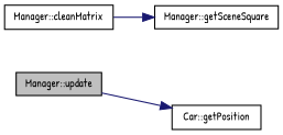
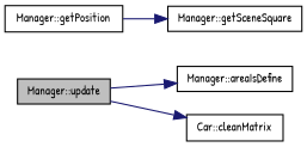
  digraph {
    fontname="Patrick Hand"
    rankdir=LR
    node [color=black fillcolor=white fontname="Patrick Hand" fontsize=10 shape=record style=filled]
    edge [color=midnightblue fontname="Patrick Hand" fontsize=10 labelfontname=Helvetica labelfontsize=10 style=solid]
    n1 [fillcolor=grey75 fontcolor=black height=0.2 label="Manager::update" width=0.4]
-   n3 [height=0.2 label="Car::getPosition" width=0.4]
-   n4 [height=0.2 label="Manager::cleanMatrix" width=0.4]
+   n2 [height=0.2 label="Manager::areaIsDefine" width=0.4]
+   n3 [height=0.2 label="Car::cleanMatrix" width=0.4]
+   n4 [height=0.2 label="Manager::getPosition" width=0.4]
    n5 [height=0.2 label="Manager::getSceneSquare" width=0.4]
+   n1 -> n2
    n1 -> n3
    n4 -> n5
  }
